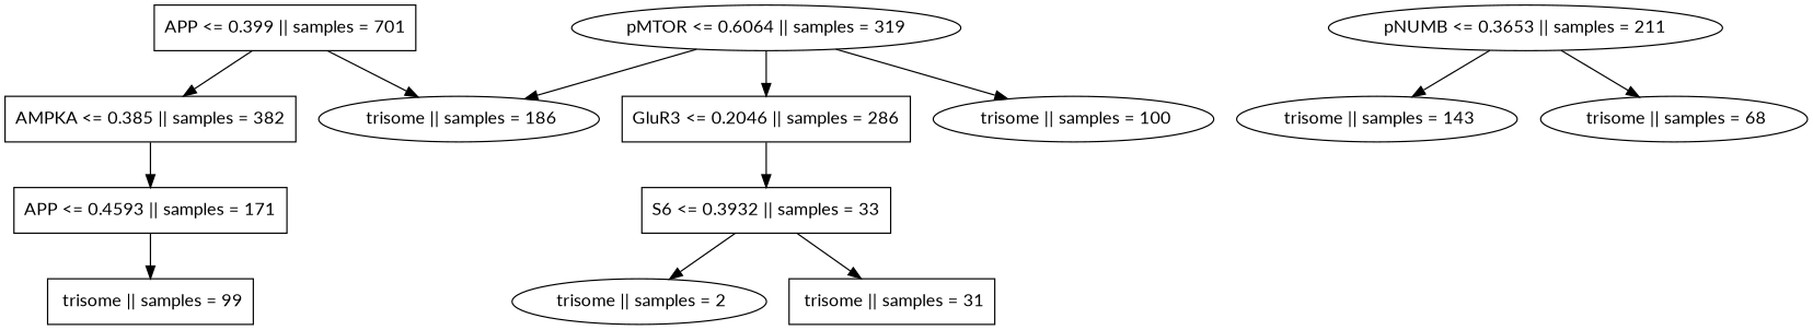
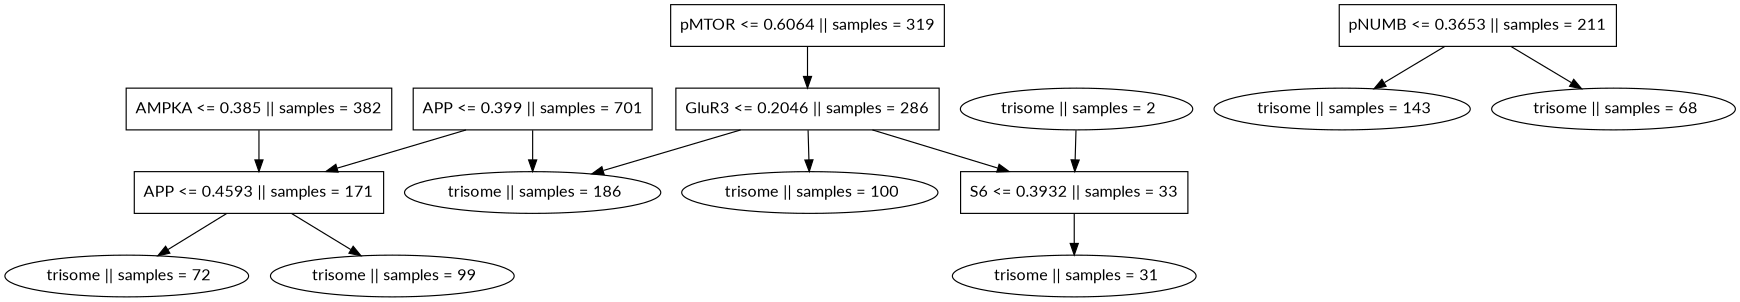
  digraph {
    fontname=Lato
    node [fontname=Lato shape=ellipse]
    edge [fontname=Lato]
    n1 [label="APP <= 0.399 || samples = 701" shape=box]
    n2 [label="AMPKA <= 0.385 || samples = 382" shape=box]
    n3 [label=" trisome || samples = 186"]
-   n4 [label="pMTOR <= 0.6064 || samples = 319"]
+   n4 [label="pMTOR <= 0.6064 || samples = 319" shape=box]
    n5 [label="GluR3 <= 0.2046 || samples = 286" shape=box]
    n6 [label="APP <= 0.4593 || samples = 171" shape=box]
    n7 [label="S6 <= 0.3932 || samples = 33" shape=box]
    n8 [label=" trisome || samples = 2"]
-   n9 [label=" trisome || samples = 31" shape=box]
+   n9 [label=" trisome || samples = 31"]
    n10 [label=" trisome || samples = 100"]
-   n11 [label="pNUMB <= 0.3653 || samples = 211"]
+   n11 [label="pNUMB <= 0.3653 || samples = 211" shape=box]
    n12 [label=" trisome || samples = 143"]
    n13 [label=" trisome || samples = 68"]
-   n14 [label=" trisome || samples = 99" shape=box]
-   n1 -> n2
+   n14 [label=" trisome || samples = 99"]
+   n15 [label=" trisome || samples = 72"]
+   n1 -> n6
    n1 -> n3
    n2 -> n6
    n4 -> n5
-   n4 -> n3
+   n5 -> n3
    n5 -> n7
-   n4 -> n10
+   n5 -> n10
    n6 -> n14
-   n7 -> n8
+   n6 -> n15
+   n8 -> n7
    n7 -> n9
    n11 -> n12
    n11 -> n13
  }
